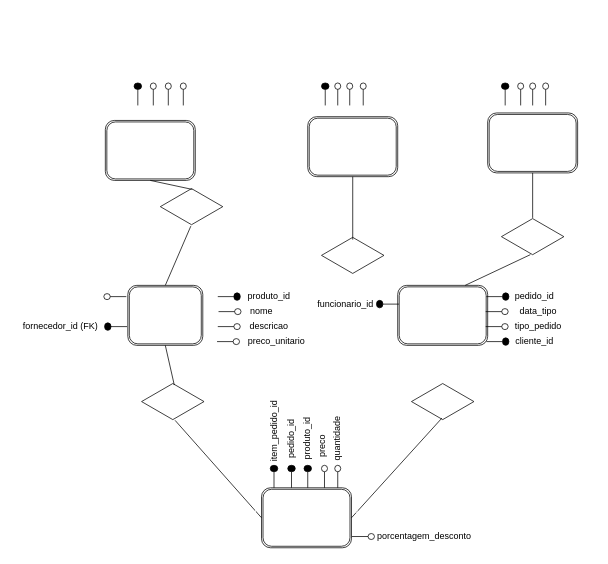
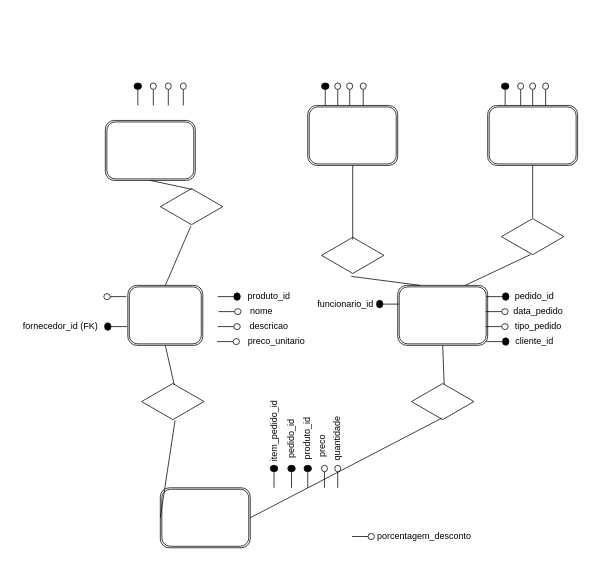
  <mxCell id="0" />
  <mxCell id="1" parent="0" />
  <mxCell id="2" value="Fornecedor" style="shape=ext;double=1;rounded=1;whiteSpace=wrap;html=1;labelBackgroundColor=none;fontColor=#FFFFFF;" parent="1" vertex="1"><mxGeometry x="140" y="135" width="120" height="80" as="geometry" /></mxCell>
- <mxCell id="3" value="Cliente" style="shape=ext;double=1;rounded=1;whiteSpace=wrap;html=1;labelBackgroundColor=none;fontColor=#FFFFFF;" parent="1" vertex="1"><mxGeometry x="410" y="130" width="120" height="80" as="geometry" /></mxCell>
- <mxCell id="4" value="Funcionario" style="shape=ext;double=1;rounded=1;whiteSpace=wrap;html=1;labelBackgroundColor=none;fontColor=#FFFFFF;" parent="1" vertex="1"><mxGeometry x="650" y="125" width="120" height="80" as="geometry" /></mxCell>
+ <mxCell id="3" value="Cliente" style="shape=ext;double=1;rounded=1;whiteSpace=wrap;html=1;labelBackgroundColor=none;fontColor=#FFFFFF;" parent="1" vertex="1"><mxGeometry x="410" y="115" width="120" height="80" as="geometry" /></mxCell>
+ <mxCell id="4" value="Funcionario" style="shape=ext;double=1;rounded=1;whiteSpace=wrap;html=1;labelBackgroundColor=none;fontColor=#FFFFFF;" parent="1" vertex="1"><mxGeometry x="650" y="115" width="120" height="80" as="geometry" /></mxCell>
  <mxCell id="5" value="Produto" style="shape=ext;double=1;rounded=1;whiteSpace=wrap;html=1;labelBackgroundColor=none;fontColor=#FFFFFF;" parent="1" vertex="1"><mxGeometry x="170" y="355" width="100" height="80" as="geometry" /></mxCell>
  <mxCell id="6" value="Pedido" style="shape=ext;double=1;rounded=1;whiteSpace=wrap;html=1;labelBackgroundColor=none;fontColor=#FFFFFF;" parent="1" vertex="1"><mxGeometry x="530" y="355" width="120" height="80" as="geometry" /></mxCell>
- <mxCell id="7" value="Item_Pedido" style="shape=ext;double=1;rounded=1;whiteSpace=wrap;html=1;labelBackgroundColor=none;fontColor=#FFFFFF;" parent="1" vertex="1"><mxGeometry x="348.34" y="625" width="120" height="80" as="geometry" /></mxCell>
+ <mxCell id="7" value="Item_Pedido" style="shape=ext;double=1;rounded=1;whiteSpace=wrap;html=1;labelBackgroundColor=none;fontColor=#FFFFFF;" parent="1" vertex="1"><mxGeometry x="213.34" y="625" width="120" height="80" as="geometry" /></mxCell>
  <mxCell id="8" value="fornece" style="html=1;whiteSpace=wrap;aspect=fixed;shape=isoRectangle;labelBackgroundColor=none;fontColor=#FFFFFF;" parent="1" vertex="1"><mxGeometry x="213.34" y="225" width="83.33" height="50" as="geometry" /></mxCell>
  <mxCell id="9" value="faz" style="html=1;whiteSpace=wrap;aspect=fixed;shape=isoRectangle;labelBackgroundColor=none;fontColor=#FFFFFF;" parent="1" vertex="1"><mxGeometry x="428.34" y="290" width="83.33" height="50" as="geometry" /></mxCell>
  <mxCell id="10" value="contém" style="html=1;whiteSpace=wrap;aspect=fixed;shape=isoRectangle;labelBackgroundColor=none;fontColor=#FFFFFF;" parent="1" vertex="1"><mxGeometry x="188.34" y="485" width="83.33" height="50" as="geometry" /></mxCell>
  <mxCell id="11" value="inclui" style="html=1;whiteSpace=wrap;aspect=fixed;shape=isoRectangle;labelBackgroundColor=none;fontColor=#FFFFFF;" parent="1" vertex="1"><mxGeometry x="548.33" y="485" width="83.33" height="50" as="geometry" /></mxCell>
  <mxCell id="12" value="atende" style="html=1;whiteSpace=wrap;aspect=fixed;shape=isoRectangle;labelBackgroundColor=none;fontColor=#FFFFFF;" parent="1" vertex="1"><mxGeometry x="668.34" y="265" width="83.33" height="50" as="geometry" /></mxCell>
  <mxCell id="13" value="" style="endArrow=none;html=1;rounded=0;fontColor=#FFFFFF;exitX=0.512;exitY=0.04;exitDx=0;exitDy=0;exitPerimeter=0;entryX=0.5;entryY=1;entryDx=0;entryDy=0;" parent="1" source="8" target="2" edge="1"><mxGeometry relative="1" as="geometry"><mxPoint x="250" y="255" as="sourcePoint" /><mxPoint x="410" y="255" as="targetPoint" /></mxGeometry></mxCell>
  <mxCell id="14" value="1" style="resizable=0;html=1;align=right;verticalAlign=bottom;labelBackgroundColor=none;fontColor=#FFFFFF;" parent="13" connectable="0" vertex="1"><mxGeometry x="1" relative="1" as="geometry"><mxPoint y="20" as="offset" /></mxGeometry></mxCell>
  <mxCell id="15" value="" style="endArrow=none;html=1;rounded=0;fontColor=#FFFFFF;exitX=0.488;exitY=1.02;exitDx=0;exitDy=0;exitPerimeter=0;entryX=0.5;entryY=0;entryDx=0;entryDy=0;" parent="1" source="8" target="5" edge="1"><mxGeometry relative="1" as="geometry"><mxPoint x="270" y="325" as="sourcePoint" /><mxPoint x="430" y="325" as="targetPoint" /></mxGeometry></mxCell>
  <mxCell id="16" value="N" style="resizable=0;html=1;align=right;verticalAlign=bottom;labelBackgroundColor=none;fontColor=#FFFFFF;" parent="15" connectable="0" vertex="1"><mxGeometry x="1" relative="1" as="geometry" /></mxCell>
  <mxCell id="17" value="" style="endArrow=none;html=1;rounded=0;fontColor=#FFFFFF;exitX=0.5;exitY=0.08;exitDx=0;exitDy=0;exitPerimeter=0;entryX=0.5;entryY=1;entryDx=0;entryDy=0;" parent="1" source="9" target="3" edge="1"><mxGeometry relative="1" as="geometry"><mxPoint x="491.005" y="303" as="sourcePoint" /><mxPoint x="470" y="205" as="targetPoint" /></mxGeometry></mxCell>
  <mxCell id="18" value="1" style="resizable=0;html=1;align=right;verticalAlign=bottom;labelBackgroundColor=none;fontColor=#FFFFFF;" parent="17" connectable="0" vertex="1"><mxGeometry x="1" relative="1" as="geometry"><mxPoint y="20" as="offset" /></mxGeometry></mxCell>
  <mxCell id="19" value="" style="endArrow=none;html=1;rounded=0;fontColor=#FFFFFF;exitX=0.5;exitY=0;exitDx=0;exitDy=0;exitPerimeter=0;entryX=0.5;entryY=1;entryDx=0;entryDy=0;" parent="1" source="12" target="4" edge="1"><mxGeometry relative="1" as="geometry"><mxPoint x="620" y="215" as="sourcePoint" /><mxPoint x="780" y="215" as="targetPoint" /></mxGeometry></mxCell>
  <mxCell id="20" value="1" style="resizable=0;html=1;align=right;verticalAlign=bottom;labelBackgroundColor=none;fontColor=#FFFFFF;" parent="19" connectable="0" vertex="1"><mxGeometry x="1" relative="1" as="geometry"><mxPoint y="30" as="offset" /></mxGeometry></mxCell>
+ <mxCell id="21" value="" style="endArrow=none;html=1;rounded=0;fontColor=#FFFFFF;exitX=0.476;exitY=1.06;exitDx=0;exitDy=0;exitPerimeter=0;entryX=0.25;entryY=0;entryDx=0;entryDy=0;" parent="1" source="9" target="6" edge="1"><mxGeometry relative="1" as="geometry"><mxPoint x="244.005" y="326" as="sourcePoint" /><mxPoint x="240" y="365" as="targetPoint" /></mxGeometry></mxCell>
+ <mxCell id="22" value="N" style="resizable=0;html=1;align=right;verticalAlign=bottom;labelBackgroundColor=none;fontColor=#FFFFFF;" parent="21" connectable="0" vertex="1"><mxGeometry x="1" relative="1" as="geometry" /></mxCell>
  <mxCell id="23" value="" style="endArrow=none;html=1;rounded=0;fontColor=#FFFFFF;exitX=0.464;exitY=0.98;exitDx=0;exitDy=0;exitPerimeter=0;entryX=0.75;entryY=0;entryDx=0;entryDy=0;" parent="1" source="12" target="6" edge="1"><mxGeometry relative="1" as="geometry"><mxPoint x="254.005" y="336" as="sourcePoint" /><mxPoint x="250" y="375" as="targetPoint" /></mxGeometry></mxCell>
  <mxCell id="24" value="N" style="resizable=0;html=1;align=right;verticalAlign=bottom;labelBackgroundColor=none;fontColor=#FFFFFF;" parent="23" connectable="0" vertex="1"><mxGeometry x="1" relative="1" as="geometry" /></mxCell>
  <mxCell id="25" value="" style="endArrow=none;html=1;rounded=0;fontColor=#FFFFFF;exitX=0.524;exitY=0.06;exitDx=0;exitDy=0;exitPerimeter=0;entryX=0.5;entryY=1;entryDx=0;entryDy=0;" parent="1" source="10" target="5" edge="1"><mxGeometry relative="1" as="geometry"><mxPoint x="241.005" y="277" as="sourcePoint" /><mxPoint x="240" y="205" as="targetPoint" /></mxGeometry></mxCell>
  <mxCell id="26" value="1" style="resizable=0;html=1;align=right;verticalAlign=bottom;labelBackgroundColor=none;fontColor=#FFFFFF;" parent="25" connectable="0" vertex="1"><mxGeometry x="1" relative="1" as="geometry"><mxPoint y="20" as="offset" /></mxGeometry></mxCell>
+ <mxCell id="27" value="" style="endArrow=none;html=1;rounded=0;fontColor=#FFFFFF;exitX=0.524;exitY=0.04;exitDx=0;exitDy=0;exitPerimeter=0;entryX=0.5;entryY=1;entryDx=0;entryDy=0;" parent="1" source="11" target="6" edge="1"><mxGeometry relative="1" as="geometry"><mxPoint x="242.005" y="498" as="sourcePoint" /><mxPoint x="240" y="445" as="targetPoint" /></mxGeometry></mxCell>
+ <mxCell id="28" value="1" style="resizable=0;html=1;align=right;verticalAlign=bottom;labelBackgroundColor=none;fontColor=#FFFFFF;" parent="27" connectable="0" vertex="1"><mxGeometry x="1" relative="1" as="geometry"><mxPoint y="20" as="offset" /></mxGeometry></mxCell>
  <mxCell id="29" value="" style="endArrow=none;html=1;rounded=0;fontColor=#FFFFFF;exitX=0.536;exitY=1;exitDx=0;exitDy=0;exitPerimeter=0;entryX=0;entryY=0.5;entryDx=0;entryDy=0;" parent="1" source="10" target="7" edge="1"><mxGeometry relative="1" as="geometry"><mxPoint x="239.005" y="326" as="sourcePoint" /><mxPoint x="240" y="365" as="targetPoint" /></mxGeometry></mxCell>
  <mxCell id="30" value="N" style="resizable=0;html=1;align=right;verticalAlign=bottom;labelBackgroundColor=none;fontColor=#FFFFFF;" parent="29" connectable="0" vertex="1"><mxGeometry x="1" relative="1" as="geometry" /></mxCell>
  <mxCell id="31" value="" style="endArrow=none;html=1;rounded=0;fontColor=#FFFFFF;exitX=0.488;exitY=0.94;exitDx=0;exitDy=0;exitPerimeter=0;entryX=1;entryY=0.5;entryDx=0;entryDy=0;" parent="1" source="11" target="7" edge="1"><mxGeometry relative="1" as="geometry"><mxPoint x="249.005" y="336" as="sourcePoint" /><mxPoint x="250" y="375" as="targetPoint" /></mxGeometry></mxCell>
  <mxCell id="32" value="N" style="resizable=0;html=1;align=right;verticalAlign=bottom;labelBackgroundColor=none;fontColor=#FFFFFF;" parent="31" connectable="0" vertex="1"><mxGeometry x="1" relative="1" as="geometry"><mxPoint x="10" as="offset" /></mxGeometry></mxCell>
  <mxCell id="33" value="" style="verticalLabelPosition=bottom;align=center;dashed=0;html=1;verticalAlign=top;shape=mxgraph.pid.fittings.open_disc;labelBackgroundColor=none;fontColor=#FFFFFF;" parent="1" vertex="1"><mxGeometry x="200" y="85" width="8" height="30" as="geometry" /></mxCell>
  <mxCell id="34" value="" style="verticalLabelPosition=bottom;align=center;dashed=0;html=1;verticalAlign=top;shape=mxgraph.pid.fittings.blind_disc2;labelBackgroundColor=none;fontColor=#FFFFFF;" parent="1" vertex="1"><mxGeometry x="178.34" y="85" width="10" height="30" as="geometry" /></mxCell>
  <mxCell id="35" value="fornecedor_id" style="text;html=1;align=center;verticalAlign=middle;resizable=0;points=[];autosize=1;strokeColor=none;fillColor=none;fontColor=#FFFFFF;rotation=-90;" parent="1" vertex="1"><mxGeometry x="133.34" y="25" width="100" height="30" as="geometry" /></mxCell>
  <mxCell id="36" value="nome_empresa" style="text;html=1;align=center;verticalAlign=middle;resizable=0;points=[];autosize=1;strokeColor=none;fillColor=none;fontColor=#FFFFFF;rotation=-90;" parent="1" vertex="1"><mxGeometry x="149" y="20" width="110" height="30" as="geometry" /></mxCell>
  <mxCell id="37" value="" style="verticalLabelPosition=bottom;align=center;dashed=0;html=1;verticalAlign=top;shape=mxgraph.pid.fittings.open_disc;labelBackgroundColor=none;fontColor=#FFFFFF;" parent="1" vertex="1"><mxGeometry x="220" y="85" width="8" height="30" as="geometry" /></mxCell>
  <mxCell id="38" value="" style="verticalLabelPosition=bottom;align=center;dashed=0;html=1;verticalAlign=top;shape=mxgraph.pid.fittings.open_disc;labelBackgroundColor=none;fontColor=#FFFFFF;" parent="1" vertex="1"><mxGeometry x="240" y="85" width="8" height="30" as="geometry" /></mxCell>
  <mxCell id="39" value="endereço" style="text;html=1;align=center;verticalAlign=middle;resizable=0;points=[];autosize=1;strokeColor=none;fillColor=none;fontColor=#FFFFFF;rotation=-90;" parent="1" vertex="1"><mxGeometry x="189" y="35" width="70" height="30" as="geometry" /></mxCell>
  <mxCell id="40" value="contato" style="text;html=1;align=center;verticalAlign=middle;resizable=0;points=[];autosize=1;strokeColor=none;fillColor=none;fontColor=#FFFFFF;rotation=-90;" parent="1" vertex="1"><mxGeometry x="214" y="45" width="60" height="30" as="geometry" /></mxCell>
  <mxCell id="41" value="" style="verticalLabelPosition=bottom;align=center;dashed=0;html=1;verticalAlign=top;shape=mxgraph.pid.fittings.blind_disc2;labelBackgroundColor=none;fontColor=#FFFFFF;" parent="1" vertex="1"><mxGeometry x="428.34" y="85" width="10" height="30" as="geometry" /></mxCell>
  <mxCell id="42" value="" style="verticalLabelPosition=bottom;align=center;dashed=0;html=1;verticalAlign=top;shape=mxgraph.pid.fittings.open_disc;labelBackgroundColor=none;fontColor=#FFFFFF;" parent="1" vertex="1"><mxGeometry x="446" y="85" width="8" height="30" as="geometry" /></mxCell>
  <mxCell id="43" value="" style="verticalLabelPosition=bottom;align=center;dashed=0;html=1;verticalAlign=top;shape=mxgraph.pid.fittings.blind_disc2;labelBackgroundColor=none;fontColor=#FFFFFF;" parent="1" vertex="1"><mxGeometry x="668.34" y="85" width="10" height="30" as="geometry" /></mxCell>
  <mxCell id="44" value="" style="verticalLabelPosition=bottom;align=center;dashed=0;html=1;verticalAlign=top;shape=mxgraph.pid.fittings.blind_disc2;labelBackgroundColor=none;fontColor=#FFFFFF;rotation=90;" parent="1" vertex="1"><mxGeometry x="300" y="355" width="10" height="30" as="geometry" /></mxCell>
  <mxCell id="45" value="" style="verticalLabelPosition=bottom;align=center;dashed=0;html=1;verticalAlign=top;shape=mxgraph.pid.fittings.blind_disc2;labelBackgroundColor=none;fontColor=#FFFFFF;rotation=90;" parent="1" vertex="1"><mxGeometry x="658.34" y="355" width="10" height="30" as="geometry" /></mxCell>
  <mxCell id="46" value="" style="verticalLabelPosition=bottom;align=center;dashed=0;html=1;verticalAlign=top;shape=mxgraph.pid.fittings.blind_disc2;labelBackgroundColor=none;fontColor=#FFFFFF;rotation=0;" parent="1" vertex="1"><mxGeometry x="360" y="595" width="10" height="30" as="geometry" /></mxCell>
  <mxCell id="47" value="" style="verticalLabelPosition=bottom;align=center;dashed=0;html=1;verticalAlign=top;shape=mxgraph.pid.fittings.open_disc;labelBackgroundColor=none;fontColor=#FFFFFF;" parent="1" vertex="1"><mxGeometry x="462" y="85" width="8" height="30" as="geometry" /></mxCell>
  <mxCell id="48" value="" style="verticalLabelPosition=bottom;align=center;dashed=0;html=1;verticalAlign=top;shape=mxgraph.pid.fittings.open_disc;labelBackgroundColor=none;fontColor=#FFFFFF;" parent="1" vertex="1"><mxGeometry x="480" y="85" width="8" height="30" as="geometry" /></mxCell>
  <mxCell id="49" value="cliente_id" style="text;html=1;align=center;verticalAlign=middle;resizable=0;points=[];autosize=1;strokeColor=none;fillColor=none;fontColor=#FFFFFF;labelBackgroundColor=none;rotation=-90;" parent="1" vertex="1"><mxGeometry x="398.34" y="35" width="70" height="30" as="geometry" /></mxCell>
  <mxCell id="50" value="nome" style="text;html=1;align=center;verticalAlign=middle;resizable=0;points=[];autosize=1;strokeColor=none;fillColor=none;fontColor=#FFFFFF;rotation=-90;" parent="1" vertex="1"><mxGeometry x="425" y="45" width="50" height="30" as="geometry" /></mxCell>
  <mxCell id="51" value="endereço" style="text;html=1;align=center;verticalAlign=middle;resizable=0;points=[];autosize=1;strokeColor=none;fillColor=none;fontColor=#FFFFFF;rotation=-90;" parent="1" vertex="1"><mxGeometry x="431" y="35" width="70" height="30" as="geometry" /></mxCell>
  <mxCell id="52" value="telefone (0,1)" style="text;html=1;align=center;verticalAlign=middle;resizable=0;points=[];autosize=1;strokeColor=none;fillColor=none;fontColor=#FFFFFF;rotation=-90;" parent="1" vertex="1"><mxGeometry x="439" y="25" width="90" height="30" as="geometry" /></mxCell>
  <mxCell id="53" value="funcionario_id" style="text;html=1;align=center;verticalAlign=middle;resizable=0;points=[];autosize=1;strokeColor=none;fillColor=none;fontColor=#FFFFFF;rotation=-90;" parent="1" vertex="1"><mxGeometry x="623.34" y="25" width="100" height="30" as="geometry" /></mxCell>
  <mxCell id="54" value="" style="verticalLabelPosition=bottom;align=center;dashed=0;html=1;verticalAlign=top;shape=mxgraph.pid.fittings.open_disc;labelBackgroundColor=none;fontColor=#FFFFFF;" parent="1" vertex="1"><mxGeometry x="690" y="85" width="8" height="30" as="geometry" /></mxCell>
  <mxCell id="55" value="" style="verticalLabelPosition=bottom;align=center;dashed=0;html=1;verticalAlign=top;shape=mxgraph.pid.fittings.open_disc;labelBackgroundColor=none;fontColor=#FFFFFF;" parent="1" vertex="1"><mxGeometry x="706.01" y="85" width="8" height="30" as="geometry" /></mxCell>
  <mxCell id="56" value="" style="verticalLabelPosition=bottom;align=center;dashed=0;html=1;verticalAlign=top;shape=mxgraph.pid.fittings.open_disc;labelBackgroundColor=none;fontColor=#FFFFFF;" parent="1" vertex="1"><mxGeometry x="723.34" y="85" width="8" height="30" as="geometry" /></mxCell>
  <mxCell id="57" value="nome" style="text;html=1;align=center;verticalAlign=middle;resizable=0;points=[];autosize=1;strokeColor=none;fillColor=none;fontColor=#FFFFFF;rotation=-90;" parent="1" vertex="1"><mxGeometry x="668.34" y="50" width="50" height="30" as="geometry" /></mxCell>
  <mxCell id="58" value="cargo" style="text;html=1;align=center;verticalAlign=middle;resizable=0;points=[];autosize=1;strokeColor=none;fillColor=none;fontColor=#FFFFFF;rotation=-90;" parent="1" vertex="1"><mxGeometry x="685" y="50" width="50" height="30" as="geometry" /></mxCell>
  <mxCell id="59" value="data_contratacao" style="text;html=1;align=center;verticalAlign=middle;resizable=0;points=[];autosize=1;strokeColor=none;fillColor=none;fontColor=#FFFFFF;rotation=-90;" parent="1" vertex="1"><mxGeometry x="668.34" y="20" width="120" height="30" as="geometry" /></mxCell>
  <mxCell id="60" value="" style="verticalLabelPosition=bottom;align=center;dashed=0;html=1;verticalAlign=top;shape=mxgraph.pid.fittings.open_disc;labelBackgroundColor=none;fontColor=#FFFFFF;rotation=90;" vertex="1" parent="1"><mxGeometry x="302" y="375" width="8" height="30" as="geometry" /></mxCell>
  <mxCell id="61" value="" style="verticalLabelPosition=bottom;align=center;dashed=0;html=1;verticalAlign=top;shape=mxgraph.pid.fittings.open_disc;labelBackgroundColor=none;fontColor=#FFFFFF;rotation=90;" vertex="1" parent="1"><mxGeometry x="301" y="395" width="8" height="30" as="geometry" /></mxCell>
  <mxCell id="62" value="" style="verticalLabelPosition=bottom;align=center;dashed=0;html=1;verticalAlign=top;shape=mxgraph.pid.fittings.open_disc;labelBackgroundColor=none;fontColor=#FFFFFF;rotation=90;" vertex="1" parent="1"><mxGeometry x="300" y="415" width="8" height="30" as="geometry" /></mxCell>
  <mxCell id="63" value="" style="verticalLabelPosition=bottom;align=center;dashed=0;html=1;verticalAlign=top;shape=mxgraph.pid.fittings.open_disc;labelBackgroundColor=none;fontColor=#FFFFFF;rotation=-90;" vertex="1" parent="1"><mxGeometry x="149" y="355" width="8" height="30" as="geometry" /></mxCell>
  <mxCell id="64" value="produto_id" style="text;html=1;align=center;verticalAlign=middle;resizable=0;points=[];autosize=1;strokeColor=none;fillColor=none;" vertex="1" parent="1"><mxGeometry x="318.34" y="355" width="80" height="30" as="geometry" /></mxCell>
  <mxCell id="65" value="nome" style="text;html=1;align=center;verticalAlign=middle;resizable=0;points=[];autosize=1;strokeColor=none;fillColor=none;" vertex="1" parent="1"><mxGeometry x="323.34" y="375" width="50" height="30" as="geometry" /></mxCell>
  <mxCell id="66" value="descricao" style="text;html=1;align=center;verticalAlign=middle;resizable=0;points=[];autosize=1;strokeColor=none;fillColor=none;" vertex="1" parent="1"><mxGeometry x="323.34" y="395" width="70" height="30" as="geometry" /></mxCell>
  <mxCell id="67" value="preco_unitario" style="text;html=1;align=center;verticalAlign=middle;resizable=0;points=[];autosize=1;strokeColor=none;fillColor=none;" vertex="1" parent="1"><mxGeometry x="318.34" y="415" width="100" height="30" as="geometry" /></mxCell>
  <mxCell id="68" value="fornecedor_id (FK)" style="text;html=1;align=center;verticalAlign=middle;resizable=0;points=[];autosize=1;strokeColor=none;fillColor=none;" vertex="1" parent="1"><mxGeometry x="20" y="395" width="120" height="30" as="geometry" /></mxCell>
  <mxCell id="69" value="" style="verticalLabelPosition=bottom;align=center;dashed=0;html=1;verticalAlign=top;shape=mxgraph.pid.fittings.blind_disc2;labelBackgroundColor=none;fontColor=#FFFFFF;rotation=-90;" vertex="1" parent="1"><mxGeometry x="149" y="395" width="10" height="30" as="geometry" /></mxCell>
  <mxCell id="70" value="pedido_id" style="text;html=1;align=center;verticalAlign=middle;resizable=0;points=[];autosize=1;strokeColor=none;fillColor=none;" vertex="1" parent="1"><mxGeometry x="671.67" y="355" width="80" height="30" as="geometry" /></mxCell>
  <mxCell id="71" value="" style="verticalLabelPosition=bottom;align=center;dashed=0;html=1;verticalAlign=top;shape=mxgraph.pid.fittings.open_disc;labelBackgroundColor=none;fontColor=#FFFFFF;rotation=90;" vertex="1" parent="1"><mxGeometry x="658.34" y="375" width="8" height="30" as="geometry" /></mxCell>
  <mxCell id="72" value="" style="verticalLabelPosition=bottom;align=center;dashed=0;html=1;verticalAlign=top;shape=mxgraph.pid.fittings.open_disc;labelBackgroundColor=none;fontColor=#FFFFFF;rotation=90;" vertex="1" parent="1"><mxGeometry x="658.34" y="395" width="8" height="30" as="geometry" /></mxCell>
  <mxCell id="73" value="" style="verticalLabelPosition=bottom;align=center;dashed=0;html=1;verticalAlign=top;shape=mxgraph.pid.fittings.blind_disc2;labelBackgroundColor=none;fontColor=#FFFFFF;rotation=90;" vertex="1" parent="1"><mxGeometry x="658.34" y="415" width="10" height="30" as="geometry" /></mxCell>
  <mxCell id="74" value="" style="verticalLabelPosition=bottom;align=center;dashed=0;html=1;verticalAlign=top;shape=mxgraph.pid.fittings.blind_disc2;labelBackgroundColor=none;fontColor=#FFFFFF;rotation=-90;" vertex="1" parent="1"><mxGeometry x="511.67" y="365" width="10" height="30" as="geometry" /></mxCell>
- <mxCell id="75" value="data_tipo" style="text;html=1;align=center;verticalAlign=middle;resizable=0;points=[];autosize=1;strokeColor=none;fillColor=none;" vertex="1" parent="1"><mxGeometry x="671.67" y="375" width="90" height="30" as="geometry" /></mxCell>
+ <mxCell id="75" value="data_pedido" style="text;html=1;align=center;verticalAlign=middle;resizable=0;points=[];autosize=1;strokeColor=none;fillColor=none;" vertex="1" parent="1"><mxGeometry x="671.67" y="375" width="90" height="30" as="geometry" /></mxCell>
  <mxCell id="76" value="tipo_pedido" style="text;html=1;align=center;verticalAlign=middle;resizable=0;points=[];autosize=1;strokeColor=none;fillColor=none;" vertex="1" parent="1"><mxGeometry x="671.67" y="395" width="90" height="30" as="geometry" /></mxCell>
  <mxCell id="77" value="cliente_id" style="text;html=1;align=center;verticalAlign=middle;resizable=0;points=[];autosize=1;strokeColor=none;fillColor=none;" vertex="1" parent="1"><mxGeometry x="676.67" y="415" width="70" height="30" as="geometry" /></mxCell>
  <mxCell id="78" value="funcionario_id" style="text;html=1;align=center;verticalAlign=middle;resizable=0;points=[];autosize=1;strokeColor=none;fillColor=none;" vertex="1" parent="1"><mxGeometry x="410" y="365" width="100" height="30" as="geometry" /></mxCell>
  <mxCell id="79" value="" style="verticalLabelPosition=bottom;align=center;dashed=0;html=1;verticalAlign=top;shape=mxgraph.pid.fittings.blind_disc2;labelBackgroundColor=none;fontColor=#FFFFFF;rotation=0;" vertex="1" parent="1"><mxGeometry x="383.34" y="595" width="10" height="30" as="geometry" /></mxCell>
  <mxCell id="80" value="" style="verticalLabelPosition=bottom;align=center;dashed=0;html=1;verticalAlign=top;shape=mxgraph.pid.fittings.blind_disc2;labelBackgroundColor=none;fontColor=#FFFFFF;rotation=0;" vertex="1" parent="1"><mxGeometry x="405" y="595" width="10" height="30" as="geometry" /></mxCell>
  <mxCell id="81" value="" style="verticalLabelPosition=bottom;align=center;dashed=0;html=1;verticalAlign=top;shape=mxgraph.pid.fittings.open_disc;labelBackgroundColor=none;fontColor=#FFFFFF;" vertex="1" parent="1"><mxGeometry x="428.34" y="595" width="8" height="30" as="geometry" /></mxCell>
  <mxCell id="82" value="" style="verticalLabelPosition=bottom;align=center;dashed=0;html=1;verticalAlign=top;shape=mxgraph.pid.fittings.open_disc;labelBackgroundColor=none;fontColor=#FFFFFF;" vertex="1" parent="1"><mxGeometry x="446" y="595" width="8" height="30" as="geometry" /></mxCell>
  <mxCell id="83" value="item_pedido_id&lt;br&gt;" style="text;html=1;align=center;verticalAlign=middle;resizable=0;points=[];autosize=1;strokeColor=none;fillColor=none;rotation=-90;" vertex="1" parent="1"><mxGeometry x="315" y="535" width="100" height="30" as="geometry" /></mxCell>
  <mxCell id="84" value="pedido_id" style="text;html=1;align=center;verticalAlign=middle;resizable=0;points=[];autosize=1;strokeColor=none;fillColor=none;rotation=-90;" vertex="1" parent="1"><mxGeometry x="348.34" y="545" width="80" height="30" as="geometry" /></mxCell>
  <mxCell id="85" value="produto_id" style="text;html=1;align=center;verticalAlign=middle;resizable=0;points=[];autosize=1;strokeColor=none;fillColor=none;rotation=-90;" vertex="1" parent="1"><mxGeometry x="370" y="545" width="80" height="30" as="geometry" /></mxCell>
  <mxCell id="86" value="preco" style="text;html=1;align=center;verticalAlign=middle;resizable=0;points=[];autosize=1;strokeColor=none;fillColor=none;rotation=-90;" vertex="1" parent="1"><mxGeometry x="405" y="555" width="50" height="30" as="geometry" /></mxCell>
  <mxCell id="87" value="quantidade" style="text;html=1;align=center;verticalAlign=middle;resizable=0;points=[];autosize=1;strokeColor=none;fillColor=none;rotation=-90;" vertex="1" parent="1"><mxGeometry x="410" y="545" width="80" height="30" as="geometry" /></mxCell>
  <mxCell id="88" value="porcentagem_desconto" style="text;html=1;align=center;verticalAlign=middle;resizable=0;points=[];autosize=1;strokeColor=none;fillColor=none;rotation=0;" vertex="1" parent="1"><mxGeometry x="490" y="675" width="150" height="30" as="geometry" /></mxCell>
  <mxCell id="89" value="" style="verticalLabelPosition=bottom;align=center;dashed=0;html=1;verticalAlign=top;shape=mxgraph.pid.fittings.open_disc;labelBackgroundColor=none;fontColor=#FFFFFF;rotation=90;" vertex="1" parent="1"><mxGeometry x="480" y="675" width="8" height="30" as="geometry" /></mxCell>
